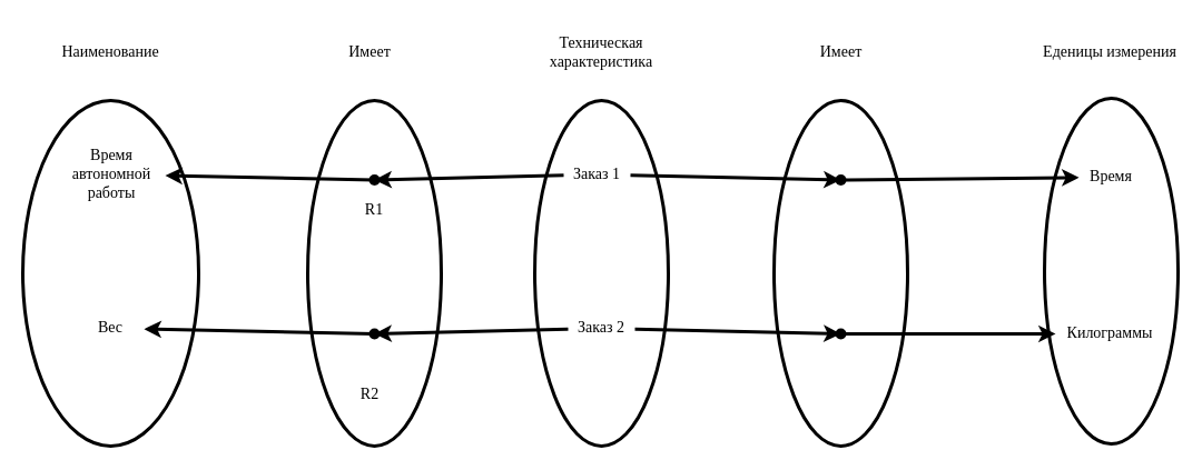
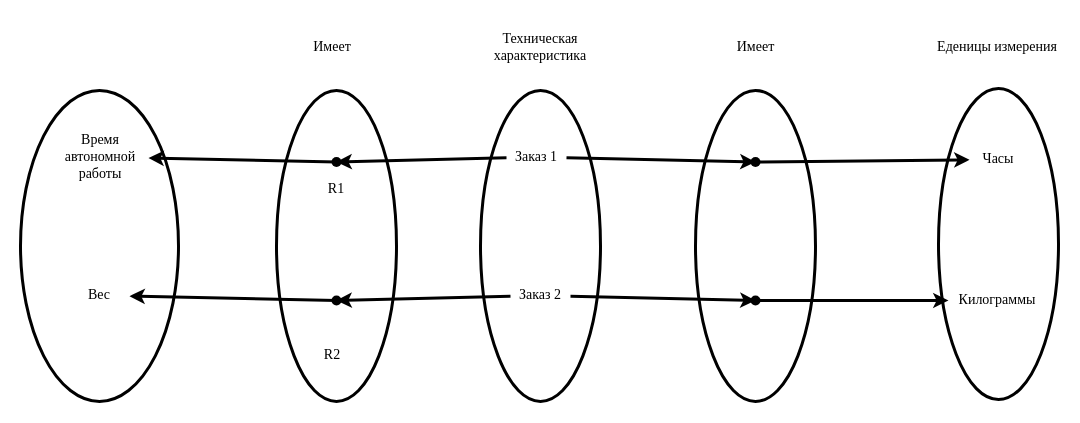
  <mxCell id="0" />
  <mxCell id="1" parent="0" />
  <mxCell id="2" value="" style="ellipse;whiteSpace=wrap;html=1;strokeWidth=3;fontSize=14;fontFamily=Times New Roman;labelBackgroundColor=default;" parent="1" vertex="1"><mxGeometry x="20" y="89.88" width="158" height="311" as="geometry" /></mxCell>
  <mxCell id="3" value="" style="ellipse;whiteSpace=wrap;html=1;strokeWidth=3;fontSize=14;fontFamily=Times New Roman;labelBackgroundColor=default;" parent="1" vertex="1"><mxGeometry x="276" y="89.88" width="120" height="311" as="geometry" /></mxCell>
  <mxCell id="4" value="" style="ellipse;whiteSpace=wrap;html=1;strokeWidth=3;fontSize=14;fontFamily=Times New Roman;labelBackgroundColor=default;" parent="1" vertex="1"><mxGeometry x="480" y="89.88" width="120" height="311" as="geometry" /></mxCell>
  <mxCell id="5" value="" style="ellipse;whiteSpace=wrap;html=1;strokeWidth=3;fontSize=14;fontFamily=Times New Roman;labelBackgroundColor=default;" parent="1" vertex="1"><mxGeometry x="695" y="89.88" width="120" height="311" as="geometry" /></mxCell>
  <mxCell id="6" value="" style="ellipse;whiteSpace=wrap;html=1;strokeWidth=3;fontSize=14;fontFamily=Times New Roman;labelBackgroundColor=default;" parent="1" vertex="1"><mxGeometry x="938" y="88" width="120" height="311" as="geometry" /></mxCell>
- <mxCell id="7" value="Наименование" style="text;html=1;align=center;verticalAlign=middle;whiteSpace=wrap;rounded=0;strokeWidth=3;fontSize=14;fontFamily=Times New Roman;labelBackgroundColor=default;" parent="1" vertex="1"><mxGeometry x="41" y="20" width="116" height="54" as="geometry" /></mxCell>
  <mxCell id="8" value="Имеет" style="text;html=1;align=center;verticalAlign=middle;whiteSpace=wrap;rounded=0;strokeWidth=3;fontSize=14;fontFamily=Times New Roman;labelBackgroundColor=default;" parent="1" vertex="1"><mxGeometry x="288" y="32" width="88" height="30" as="geometry" /></mxCell>
  <mxCell id="9" value="Техническая характеристика" style="text;html=1;align=center;verticalAlign=middle;whiteSpace=wrap;rounded=0;strokeWidth=3;fontSize=14;fontFamily=Times New Roman;labelBackgroundColor=default;" parent="1" vertex="1"><mxGeometry x="510" y="32" width="60" height="30" as="geometry" /></mxCell>
  <mxCell id="10" value="Имеет" style="text;html=1;align=center;verticalAlign=middle;whiteSpace=wrap;rounded=0;strokeWidth=3;fontSize=14;fontFamily=Times New Roman;labelBackgroundColor=default;" parent="1" vertex="1"><mxGeometry x="714.5" y="32" width="81" height="30" as="geometry" /></mxCell>
  <mxCell id="11" value="Еденицы измерения" style="text;html=1;align=center;verticalAlign=middle;whiteSpace=wrap;rounded=0;strokeWidth=3;fontSize=14;fontFamily=Times New Roman;labelBackgroundColor=default;" parent="1" vertex="1"><mxGeometry x="936" y="32" width="122" height="30" as="geometry" /></mxCell>
  <mxCell id="12" value="Время автономной работы" style="text;html=1;align=center;verticalAlign=middle;whiteSpace=wrap;rounded=0;strokeWidth=3;fontSize=14;fontFamily=Times New Roman;labelBackgroundColor=default;" parent="1" vertex="1"><mxGeometry x="52" y="141.5" width="96" height="30" as="geometry" /></mxCell>
  <mxCell id="13" value="Вес" style="text;html=1;align=center;verticalAlign=middle;whiteSpace=wrap;rounded=0;strokeWidth=3;fontSize=14;fontFamily=Times New Roman;labelBackgroundColor=default;" parent="1" vertex="1"><mxGeometry x="69" y="280" width="60" height="30" as="geometry" /></mxCell>
  <mxCell id="14" value="" style="shape=waypoint;sketch=0;fillStyle=solid;size=6;pointerEvents=1;points=[];fillColor=none;resizable=0;rotatable=0;perimeter=centerPerimeter;snapToPoint=1;strokeWidth=3;fontSize=14;fontFamily=Times New Roman;labelBackgroundColor=default;" parent="1" vertex="1"><mxGeometry x="326" y="151.5" width="20" height="20" as="geometry" /></mxCell>
  <mxCell id="15" value="" style="shape=waypoint;sketch=0;fillStyle=solid;size=6;pointerEvents=1;points=[];fillColor=none;resizable=0;rotatable=0;perimeter=centerPerimeter;snapToPoint=1;strokeWidth=3;fontSize=14;fontFamily=Times New Roman;labelBackgroundColor=default;" parent="1" vertex="1"><mxGeometry x="326" y="290" width="20" height="20" as="geometry" /></mxCell>
  <mxCell id="16" value="Заказ 1" style="text;html=1;align=center;verticalAlign=middle;whiteSpace=wrap;rounded=0;strokeWidth=3;fontSize=14;fontFamily=Times New Roman;labelBackgroundColor=default;" parent="1" vertex="1"><mxGeometry x="506" y="141.5" width="60" height="30" as="geometry" /></mxCell>
  <mxCell id="17" value="Заказ 2" style="text;html=1;align=center;verticalAlign=middle;whiteSpace=wrap;rounded=0;strokeWidth=3;fontSize=14;fontFamily=Times New Roman;labelBackgroundColor=default;" parent="1" vertex="1"><mxGeometry x="510" y="280" width="60" height="30" as="geometry" /></mxCell>
  <mxCell id="18" value="" style="shape=waypoint;sketch=0;fillStyle=solid;size=6;pointerEvents=1;points=[];fillColor=none;resizable=0;rotatable=0;perimeter=centerPerimeter;snapToPoint=1;strokeWidth=3;fontSize=14;fontFamily=Times New Roman;labelBackgroundColor=default;" parent="1" vertex="1"><mxGeometry x="745" y="151.5" width="20" height="20" as="geometry" /></mxCell>
  <mxCell id="19" value="" style="shape=waypoint;sketch=0;fillStyle=solid;size=6;pointerEvents=1;points=[];fillColor=none;resizable=0;rotatable=0;perimeter=centerPerimeter;snapToPoint=1;strokeWidth=3;fontSize=14;fontFamily=Times New Roman;labelBackgroundColor=default;" parent="1" vertex="1"><mxGeometry x="745" y="290" width="20" height="20" as="geometry" /></mxCell>
- <mxCell id="20" value="Время" style="text;html=1;align=center;verticalAlign=middle;whiteSpace=wrap;rounded=0;strokeWidth=3;fontSize=14;fontFamily=Times New Roman;labelBackgroundColor=default;" parent="1" vertex="1"><mxGeometry x="969" y="144" width="58" height="30" as="geometry" /></mxCell>
+ <mxCell id="20" value="Часы" style="text;html=1;align=center;verticalAlign=middle;whiteSpace=wrap;rounded=0;strokeWidth=3;fontSize=14;fontFamily=Times New Roman;labelBackgroundColor=default;" parent="1" vertex="1"><mxGeometry x="969" y="144" width="58" height="30" as="geometry" /></mxCell>
  <mxCell id="21" value="Килограммы" style="text;html=1;align=center;verticalAlign=middle;whiteSpace=wrap;rounded=0;strokeWidth=3;fontSize=14;fontFamily=Times New Roman;labelBackgroundColor=default;" parent="1" vertex="1"><mxGeometry x="948" y="285" width="98" height="30" as="geometry" /></mxCell>
  <mxCell id="22" value="R1" style="text;html=1;align=center;verticalAlign=middle;whiteSpace=wrap;rounded=0;strokeWidth=3;fontSize=14;fontFamily=Times New Roman;labelBackgroundColor=default;" parent="1" vertex="1"><mxGeometry x="306" y="174" width="60" height="30" as="geometry" /></mxCell>
  <mxCell id="23" value="R2" style="text;html=1;align=center;verticalAlign=middle;whiteSpace=wrap;rounded=0;strokeWidth=3;fontSize=14;fontFamily=Times New Roman;labelBackgroundColor=default;" parent="1" vertex="1"><mxGeometry x="302" y="340" width="60" height="30" as="geometry" /></mxCell>
  <mxCell id="24" value="" style="endArrow=none;html=1;rounded=0;strokeWidth=3;fontSize=14;fontFamily=Times New Roman;labelBackgroundColor=default;startArrow=classic;startFill=1;endFill=0;" parent="1" source="13" target="15" edge="1"><mxGeometry width="50" height="50" relative="1" as="geometry"><mxPoint x="132.5" y="286.464" as="sourcePoint" /><mxPoint x="286" y="399" as="targetPoint" /></mxGeometry></mxCell>
  <mxCell id="25" value="" style="endArrow=none;html=1;rounded=0;entryX=0.768;entryY=0.505;entryDx=0;entryDy=0;entryPerimeter=0;strokeWidth=3;fontSize=14;fontFamily=Times New Roman;labelBackgroundColor=default;startArrow=classic;startFill=1;endFill=0;" parent="1" source="12" target="14" edge="1"><mxGeometry width="50" height="50" relative="1" as="geometry"><mxPoint x="132.5" y="161.5" as="sourcePoint" /><mxPoint x="424" y="273" as="targetPoint" /></mxGeometry></mxCell>
  <mxCell id="26" value="" style="endArrow=none;html=1;rounded=0;exitX=0.689;exitY=0.743;exitDx=0;exitDy=0;exitPerimeter=0;strokeWidth=3;fontSize=14;fontFamily=Times New Roman;labelBackgroundColor=default;startArrow=classic;startFill=1;endFill=0;" parent="1" source="14" target="16" edge="1"><mxGeometry width="50" height="50" relative="1" as="geometry"><mxPoint x="374" y="323" as="sourcePoint" /><mxPoint x="424" y="273" as="targetPoint" /></mxGeometry></mxCell>
  <mxCell id="27" value="" style="endArrow=none;html=1;rounded=0;strokeWidth=3;fontSize=14;fontFamily=Times New Roman;labelBackgroundColor=default;startArrow=classic;startFill=1;endFill=0;" parent="1" source="15" target="17" edge="1"><mxGeometry width="50" height="50" relative="1" as="geometry"><mxPoint x="424" y="443" as="sourcePoint" /><mxPoint x="474" y="393" as="targetPoint" /></mxGeometry></mxCell>
  <mxCell id="28" value="" style="endArrow=classic;html=1;rounded=0;strokeWidth=3;fontSize=14;fontFamily=Times New Roman;labelBackgroundColor=default;" parent="1" source="16" target="18" edge="1"><mxGeometry width="50" height="50" relative="1" as="geometry"><mxPoint x="374" y="323" as="sourcePoint" /><mxPoint x="424" y="273" as="targetPoint" /></mxGeometry></mxCell>
  <mxCell id="29" value="" style="endArrow=classic;html=1;rounded=0;strokeWidth=3;fontSize=14;fontFamily=Times New Roman;labelBackgroundColor=default;" parent="1" source="17" target="19" edge="1"><mxGeometry width="50" height="50" relative="1" as="geometry"><mxPoint x="614" y="300" as="sourcePoint" /><mxPoint x="664" y="250" as="targetPoint" /></mxGeometry></mxCell>
  <mxCell id="30" value="" style="endArrow=classic;html=1;rounded=0;exitX=1.049;exitY=0.596;exitDx=0;exitDy=0;exitPerimeter=0;strokeWidth=3;fontSize=14;fontFamily=Times New Roman;labelBackgroundColor=default;" parent="1" source="19" target="21" edge="1"><mxGeometry width="50" height="50" relative="1" as="geometry"><mxPoint x="679" y="283" as="sourcePoint" /><mxPoint x="729" y="233" as="targetPoint" /></mxGeometry></mxCell>
  <mxCell id="31" value="" style="endArrow=classic;html=1;rounded=0;exitX=0.301;exitY=0.123;exitDx=0;exitDy=0;exitPerimeter=0;strokeWidth=3;fontSize=14;fontFamily=Times New Roman;labelBackgroundColor=default;" parent="1" source="18" target="20" edge="1"><mxGeometry width="50" height="50" relative="1" as="geometry"><mxPoint x="679" y="283" as="sourcePoint" /><mxPoint x="729" y="233" as="targetPoint" /></mxGeometry></mxCell>
